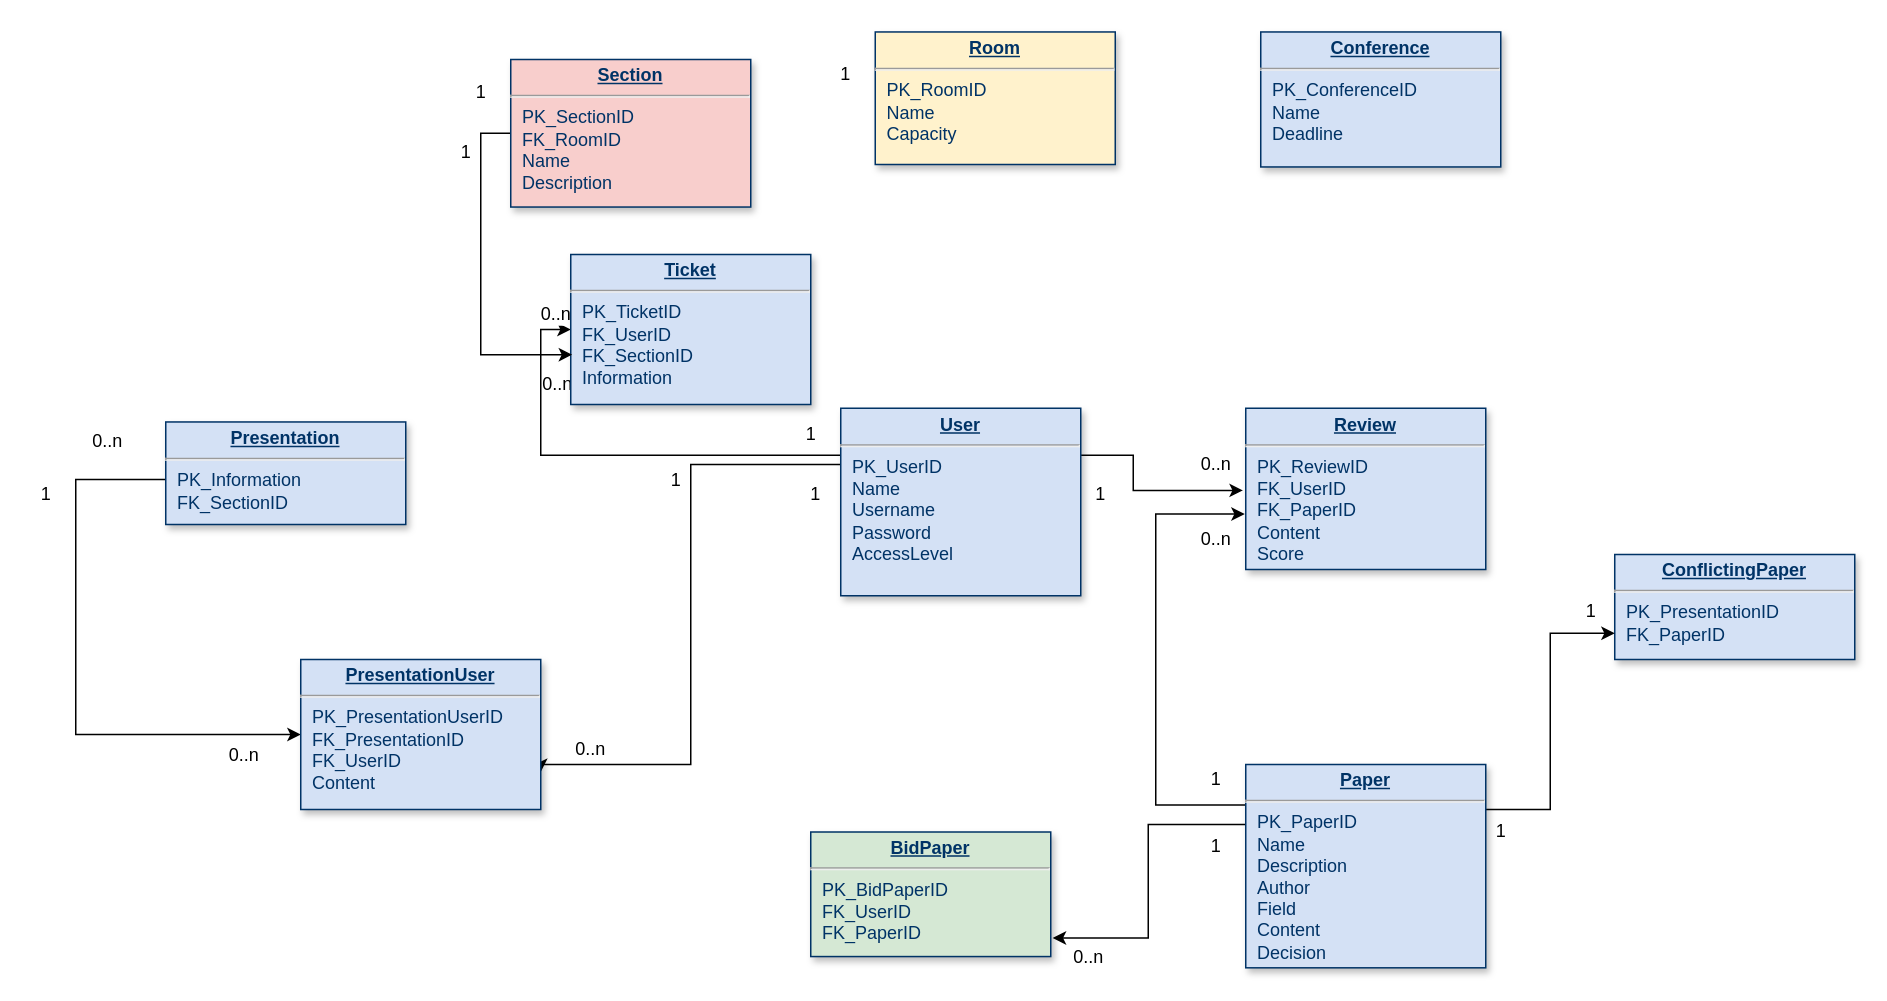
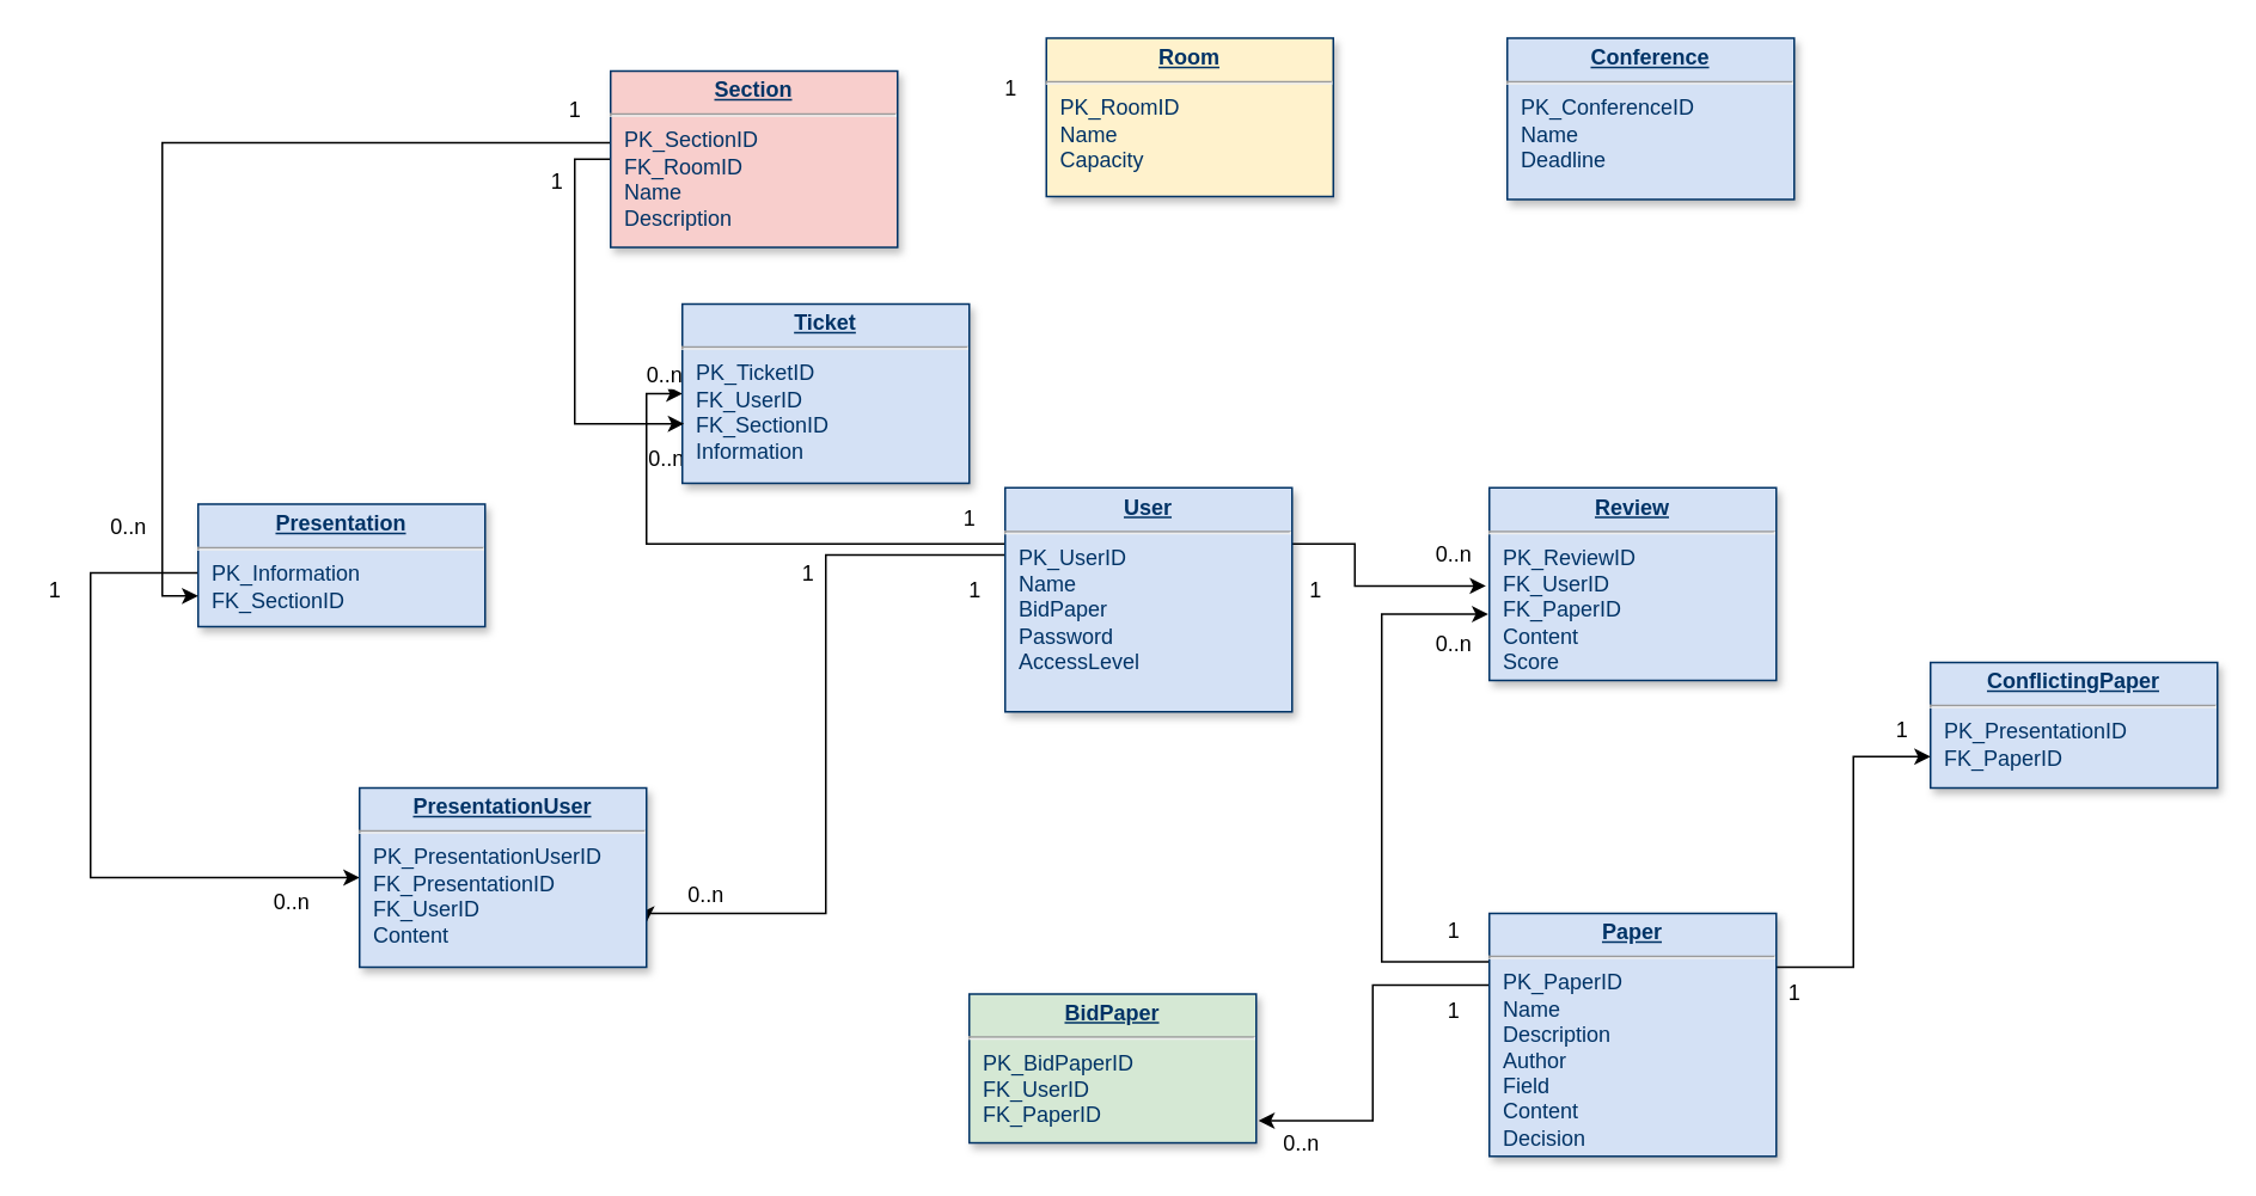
  <mxCell id="0" />
  <mxCell id="1" parent="0" />
  <mxCell id="2" value="&lt;p style=&quot;margin: 0px ; margin-top: 4px ; text-align: center ; text-decoration: underline&quot;&gt;&lt;strong&gt;Room&lt;/strong&gt;&lt;strong&gt;&lt;br&gt;&lt;/strong&gt;&lt;/p&gt;&lt;hr&gt;&lt;p style=&quot;margin: 0px ; margin-left: 8px&quot;&gt;PK_RoomID&lt;br&gt;Name&lt;/p&gt;&lt;p style=&quot;margin: 0px ; margin-left: 8px&quot;&gt;Capacity&lt;br&gt;&lt;/p&gt;" parent="1" vertex="1" style="verticalAlign=top;align=left;overflow=fill;fontSize=12;fontFamily=Helvetica;html=1;strokeColor=#003366;shadow=1;fillColor=#fff2cc;fontColor=#003366;"><mxGeometry as="geometry" height="88.36" width="160" y="20.64" x="583" /></mxCell>
  <mxCell id="3" parent="1" style="edgeStyle=orthogonalEdgeStyle;rounded=0;orthogonalLoop=1;jettySize=auto;html=1;exitX=0;exitY=0.25;exitDx=0;exitDy=0;entryX=0;entryY=0.5;entryDx=0;entryDy=0;" edge="1" target="10" source="9"><mxGeometry as="geometry" relative="1" /></mxCell>
  <mxCell id="4" value="0..n" parent="3" vertex="1" style="text;html=1;align=center;verticalAlign=middle;resizable=0;points=[];labelBackgroundColor=#ffffff;" connectable="0"><mxGeometry as="geometry" y="12" x="0.93" relative="1"><mxPoint as="offset" y="1" /></mxGeometry></mxCell>
  <mxCell id="5" value="0..n" parent="3" vertex="1" style="text;html=1;align=center;verticalAlign=middle;resizable=0;points=[];labelBackgroundColor=#ffffff;" connectable="0"><mxGeometry as="geometry" y="-10" x="0.625" relative="1"><mxPoint as="offset" /></mxGeometry></mxCell>
  <mxCell id="6" value="1" parent="3" vertex="1" style="text;html=1;align=center;verticalAlign=middle;resizable=0;points=[];labelBackgroundColor=#ffffff;" connectable="0"><mxGeometry as="geometry" y="8" x="-0.197" relative="1"><mxPoint as="offset" y="8.27" x="11.43" /></mxGeometry></mxCell>
  <mxCell id="7" parent="1" style="edgeStyle=orthogonalEdgeStyle;rounded=0;orthogonalLoop=1;jettySize=auto;html=1;exitX=1;exitY=0.25;exitDx=0;exitDy=0;entryX=0.953;entryY=1.363;entryDx=0;entryDy=0;entryPerimeter=0;" edge="1" target="32" source="9"><mxGeometry as="geometry" relative="1" /></mxCell>
  <mxCell id="8" parent="1" style="edgeStyle=orthogonalEdgeStyle;rounded=0;orthogonalLoop=1;jettySize=auto;html=1;exitX=0;exitY=0.25;exitDx=0;exitDy=0;entryX=1;entryY=0.75;entryDx=0;entryDy=0;" edge="1" target="20" source="9"><mxGeometry as="geometry" relative="1"><Array as="points"><mxPoint y="309" x="560" /><mxPoint y="309" x="460" /><mxPoint y="509" x="460" /><mxPoint y="509" x="360" /></Array></mxGeometry></mxCell>
- <mxCell id="9" value="&lt;p style=&quot;margin: 0px ; margin-top: 4px ; text-align: center ; text-decoration: underline&quot;&gt;&lt;strong&gt;User&lt;/strong&gt;&lt;/p&gt;&lt;hr&gt;&lt;p style=&quot;margin: 0px ; margin-left: 8px&quot;&gt;PK_UserID&lt;/p&gt;&lt;p style=&quot;margin: 0px ; margin-left: 8px&quot;&gt;Name&lt;/p&gt;&lt;p style=&quot;margin: 0px ; margin-left: 8px&quot;&gt;Username&lt;/p&gt;&lt;p style=&quot;margin: 0px ; margin-left: 8px&quot;&gt;Password&lt;/p&gt;&lt;p style=&quot;margin: 0px ; margin-left: 8px&quot;&gt;AccessLevel&lt;/p&gt;" parent="1" vertex="1" style="verticalAlign=top;align=left;overflow=fill;fontSize=12;fontFamily=Helvetica;html=1;strokeColor=#003366;shadow=1;fillColor=#D4E1F5;fontColor=#003366"><mxGeometry as="geometry" height="125" width="160" y="271.5" x="560" /></mxCell>
+ <mxCell id="9" value="&lt;p style=&quot;margin: 0px ; margin-top: 4px ; text-align: center ; text-decoration: underline&quot;&gt;&lt;strong&gt;User&lt;/strong&gt;&lt;/p&gt;&lt;hr&gt;&lt;p style=&quot;margin: 0px ; margin-left: 8px&quot;&gt;PK_UserID&lt;/p&gt;&lt;p style=&quot;margin: 0px ; margin-left: 8px&quot;&gt;Name&lt;/p&gt;&lt;p style=&quot;margin: 0px ; margin-left: 8px&quot;&gt;BidPaper&lt;/p&gt;&lt;p style=&quot;margin: 0px ; margin-left: 8px&quot;&gt;Password&lt;/p&gt;&lt;p style=&quot;margin: 0px ; margin-left: 8px&quot;&gt;AccessLevel&lt;/p&gt;" parent="1" vertex="1" style="verticalAlign=top;align=left;overflow=fill;fontSize=12;fontFamily=Helvetica;html=1;strokeColor=#003366;shadow=1;fillColor=#D4E1F5;fontColor=#003366"><mxGeometry as="geometry" height="125" width="160" y="271.5" x="560" /></mxCell>
  <mxCell id="10" value="&lt;p style=&quot;margin: 0px ; margin-top: 4px ; text-align: center ; text-decoration: underline&quot;&gt;&lt;b&gt;Ticket&lt;/b&gt;&lt;/p&gt;&lt;hr&gt;&lt;p style=&quot;margin: 0px ; margin-left: 8px&quot;&gt;PK_TicketID&lt;/p&gt;&lt;p style=&quot;margin: 0px ; margin-left: 8px&quot;&gt;FK_UserID&lt;/p&gt;&lt;p style=&quot;margin: 0px ; margin-left: 8px&quot;&gt;FK_SectionID&lt;/p&gt;&lt;p style=&quot;margin: 0px ; margin-left: 8px&quot;&gt;Information&lt;/p&gt;" parent="1" vertex="1" style="verticalAlign=top;align=left;overflow=fill;fontSize=12;fontFamily=Helvetica;html=1;strokeColor=#003366;shadow=1;fillColor=#D4E1F5;fontColor=#003366"><mxGeometry as="geometry" height="100" width="160" y="169" x="380" /></mxCell>
  <mxCell id="11" parent="1" style="edgeStyle=orthogonalEdgeStyle;rounded=0;orthogonalLoop=1;jettySize=auto;html=1;exitX=0;exitY=0.5;exitDx=0;exitDy=0;entryX=0;entryY=0.5;entryDx=0;entryDy=0;" edge="1" target="20" source="13"><mxGeometry as="geometry" relative="1"><Array as="points"><mxPoint y="319" x="110" /><mxPoint y="319" x="50" /><mxPoint y="489" x="50" /></Array></mxGeometry></mxCell>
  <mxCell id="12" value="0..n&lt;br&gt;" parent="11" vertex="1" style="text;html=1;align=center;verticalAlign=middle;resizable=0;points=[];labelBackgroundColor=#ffffff;" connectable="0"><mxGeometry as="geometry" y="-13" x="0.802" relative="1"><mxPoint as="offset" /></mxGeometry></mxCell>
  <mxCell id="13" value="&lt;p style=&quot;margin: 0px ; margin-top: 4px ; text-align: center ; text-decoration: underline&quot;&gt;&lt;strong&gt;Presentation&lt;/strong&gt;&lt;strong&gt;&lt;br&gt;&lt;/strong&gt;&lt;/p&gt;&lt;hr&gt;&lt;p style=&quot;margin: 0px ; margin-left: 8px&quot;&gt;PK_Information&lt;/p&gt;&lt;p style=&quot;margin: 0px ; margin-left: 8px&quot;&gt;FK_SectionID&lt;/p&gt;&lt;p style=&quot;margin: 0px ; margin-left: 8px&quot;&gt;&lt;br&gt;&lt;/p&gt;" parent="1" vertex="1" style="verticalAlign=top;align=left;overflow=fill;fontSize=12;fontFamily=Helvetica;html=1;strokeColor=#003366;shadow=1;fillColor=#D4E1F5;fontColor=#003366"><mxGeometry as="geometry" height="68.36" width="160" y="280.64" x="110" /></mxCell>
  <mxCell id="14" value="&lt;p style=&quot;margin: 0px ; margin-top: 4px ; text-align: center ; text-decoration: underline&quot;&gt;&lt;strong&gt;Review&lt;/strong&gt;&lt;strong&gt;&lt;br&gt;&lt;/strong&gt;&lt;/p&gt;&lt;hr&gt;&lt;p style=&quot;margin: 0px ; margin-left: 8px&quot;&gt;PK_ReviewID&lt;/p&gt;&lt;p style=&quot;margin: 0px ; margin-left: 8px&quot;&gt;FK_UserID&lt;/p&gt;&lt;p style=&quot;margin: 0px ; margin-left: 8px&quot;&gt;FK_PaperID&lt;/p&gt;&lt;p style=&quot;margin: 0px ; margin-left: 8px&quot;&gt;Content&lt;/p&gt;&lt;p style=&quot;margin: 0px ; margin-left: 8px&quot;&gt;Score&lt;/p&gt;" parent="1" vertex="1" style="verticalAlign=top;align=left;overflow=fill;fontSize=12;fontFamily=Helvetica;html=1;strokeColor=#003366;shadow=1;fillColor=#D4E1F5;fontColor=#003366"><mxGeometry as="geometry" height="107.5" width="160" y="271.5" x="830" /></mxCell>
  <mxCell id="15" value="&lt;p style=&quot;margin: 0px ; margin-top: 4px ; text-align: center ; text-decoration: underline&quot;&gt;&lt;strong&gt;BidPaper&lt;/strong&gt;&lt;strong&gt;&lt;br&gt;&lt;/strong&gt;&lt;/p&gt;&lt;hr&gt;&lt;p style=&quot;margin: 0px ; margin-left: 8px&quot;&gt;PK_BidPaperID&lt;/p&gt;&lt;p style=&quot;margin: 0px ; margin-left: 8px&quot;&gt;FK_UserID&lt;/p&gt;&lt;p style=&quot;margin: 0px ; margin-left: 8px&quot;&gt;FK_PaperID&lt;/p&gt;&lt;p style=&quot;margin: 0px ; margin-left: 8px&quot;&gt;&lt;br&gt;&lt;/p&gt;" parent="1" vertex="1" style="verticalAlign=top;align=left;overflow=fill;fontSize=12;fontFamily=Helvetica;html=1;strokeColor=#003366;shadow=1;fillColor=#d5e8d4;fontColor=#003366;"><mxGeometry as="geometry" height="83.04" width="160" y="554" x="540" /></mxCell>
  <mxCell id="16" parent="1" style="edgeStyle=orthogonalEdgeStyle;rounded=0;orthogonalLoop=1;jettySize=auto;html=1;exitX=0;exitY=0.5;exitDx=0;exitDy=0;entryX=0.006;entryY=0.668;entryDx=0;entryDy=0;entryPerimeter=0;" edge="1" target="10" source="18"><mxGeometry as="geometry" relative="1" /></mxCell>
+ <mxCell id="17" parent="1" style="edgeStyle=orthogonalEdgeStyle;rounded=0;orthogonalLoop=1;jettySize=auto;html=1;exitX=0;exitY=0.25;exitDx=0;exitDy=0;entryX=0;entryY=0.75;entryDx=0;entryDy=0;" edge="1" target="13" source="18"><mxGeometry as="geometry" relative="1"><Array as="points"><mxPoint y="79" x="340" /><mxPoint y="79" x="90" /><mxPoint y="332" x="90" /></Array></mxGeometry></mxCell>
  <mxCell id="18" value="&lt;p style=&quot;margin: 0px ; margin-top: 4px ; text-align: center ; text-decoration: underline&quot;&gt;&lt;strong&gt;Section&lt;/strong&gt;&lt;strong&gt;&lt;br&gt;&lt;/strong&gt;&lt;/p&gt;&lt;hr&gt;&lt;p style=&quot;margin: 0px ; margin-left: 8px&quot;&gt;PK_SectionID&lt;/p&gt;&lt;p style=&quot;margin: 0px ; margin-left: 8px&quot;&gt;FK_RoomID&lt;/p&gt;&lt;p style=&quot;margin: 0px ; margin-left: 8px&quot;&gt;Name&lt;/p&gt;&lt;p style=&quot;margin: 0px ; margin-left: 8px&quot;&gt;Description&lt;/p&gt;&lt;p style=&quot;margin: 0px ; margin-left: 8px&quot;&gt;&lt;br&gt;&lt;/p&gt;&lt;p style=&quot;margin: 0px ; margin-left: 8px&quot;&gt;&lt;br&gt;&lt;/p&gt;&lt;p style=&quot;margin: 0px ; margin-left: 8px&quot;&gt;&lt;br&gt;&lt;/p&gt;" parent="1" vertex="1" style="verticalAlign=top;align=left;overflow=fill;fontSize=12;fontFamily=Helvetica;html=1;strokeColor=#003366;shadow=1;fillColor=#f8cecc;fontColor=#003366;"><mxGeometry as="geometry" height="98.36" width="160" y="39" x="340" /></mxCell>
  <mxCell id="19" value="&lt;p style=&quot;margin: 0px ; margin-top: 4px ; text-align: center ; text-decoration: underline&quot;&gt;&lt;strong&gt;ConflictingPaper&lt;/strong&gt;&lt;/p&gt;&lt;hr&gt;&lt;p style=&quot;margin: 0px ; margin-left: 8px&quot;&gt;PK_PresentationID&lt;br&gt;&lt;/p&gt;&lt;p style=&quot;margin: 0px ; margin-left: 8px&quot;&gt;FK_PaperID&lt;/p&gt;&lt;p style=&quot;margin: 0px ; margin-left: 8px&quot;&gt;&lt;br&gt;&lt;/p&gt;" parent="1" vertex="1" style="verticalAlign=top;align=left;overflow=fill;fontSize=12;fontFamily=Helvetica;html=1;strokeColor=#003366;shadow=1;fillColor=#D4E1F5;fontColor=#003366"><mxGeometry as="geometry" height="70" width="160" y="369" x="1076" /></mxCell>
  <mxCell id="20" value="&lt;p style=&quot;margin: 0px ; margin-top: 4px ; text-align: center ; text-decoration: underline&quot;&gt;&lt;strong&gt;PresentationUser&lt;/strong&gt;&lt;/p&gt;&lt;hr&gt;&lt;p style=&quot;margin: 0px ; margin-left: 8px&quot;&gt;PK_PresentationUserID&lt;/p&gt;&lt;p style=&quot;margin: 0px ; margin-left: 8px&quot;&gt;FK_PresentationID&lt;/p&gt;&lt;p style=&quot;margin: 0px ; margin-left: 8px&quot;&gt;FK_UserID&lt;/p&gt;&lt;p style=&quot;margin: 0px ; margin-left: 8px&quot;&gt;Content&lt;/p&gt;" parent="1" vertex="1" style="verticalAlign=top;align=left;overflow=fill;fontSize=12;fontFamily=Helvetica;html=1;strokeColor=#003366;shadow=1;fillColor=#D4E1F5;fontColor=#003366"><mxGeometry as="geometry" height="100" width="160" y="439" x="200" /></mxCell>
  <mxCell id="21" parent="1" style="edgeStyle=orthogonalEdgeStyle;rounded=0;orthogonalLoop=1;jettySize=auto;html=1;exitX=0;exitY=0.25;exitDx=0;exitDy=0;entryX=1.008;entryY=0.851;entryDx=0;entryDy=0;entryPerimeter=0;" edge="1" target="15" source="25"><mxGeometry as="geometry" relative="1"><Array as="points"><mxPoint y="549" x="830" /><mxPoint y="549" x="765" /><mxPoint y="625" x="765" /></Array></mxGeometry></mxCell>
  <mxCell id="22" value="0..n&lt;br&gt;" parent="21" vertex="1" style="text;html=1;align=center;verticalAlign=middle;resizable=0;points=[];labelBackgroundColor=#ffffff;" connectable="0"><mxGeometry as="geometry" y="11" x="0.905" relative="1"><mxPoint as="offset" y="1.38" x="13.89" /></mxGeometry></mxCell>
  <mxCell id="23" parent="1" style="edgeStyle=orthogonalEdgeStyle;rounded=0;orthogonalLoop=1;jettySize=auto;html=1;exitX=0;exitY=0.25;exitDx=0;exitDy=0;entryX=-0.004;entryY=0.656;entryDx=0;entryDy=0;entryPerimeter=0;" edge="1" target="14" source="25"><mxGeometry as="geometry" relative="1"><Array as="points"><mxPoint y="536" x="770" /><mxPoint y="342" x="770" /></Array></mxGeometry></mxCell>
  <mxCell id="24" parent="1" style="edgeStyle=orthogonalEdgeStyle;rounded=0;orthogonalLoop=1;jettySize=auto;html=1;entryX=0;entryY=0.75;entryDx=0;entryDy=0;" edge="1" target="19" source="25"><mxGeometry as="geometry" relative="1"><Array as="points"><mxPoint y="539" x="1033" /><mxPoint y="421" x="1033" /></Array></mxGeometry></mxCell>
  <mxCell id="25" value="&lt;p style=&quot;margin: 0px ; margin-top: 4px ; text-align: center ; text-decoration: underline&quot;&gt;&lt;strong&gt;Paper&lt;/strong&gt;&lt;strong&gt;&lt;br&gt;&lt;/strong&gt;&lt;/p&gt;&lt;hr&gt;&lt;p style=&quot;margin: 0px ; margin-left: 8px&quot;&gt;PK_PaperID&lt;br&gt;&lt;/p&gt;&lt;p style=&quot;margin: 0px ; margin-left: 8px&quot;&gt;Name&lt;/p&gt;&lt;p style=&quot;margin: 0px ; margin-left: 8px&quot;&gt;Description&lt;/p&gt;&lt;p style=&quot;margin: 0px ; margin-left: 8px&quot;&gt;Author&lt;/p&gt;&lt;p style=&quot;margin: 0px ; margin-left: 8px&quot;&gt;Field&lt;/p&gt;&lt;p style=&quot;margin: 0px ; margin-left: 8px&quot;&gt;Content&lt;/p&gt;&lt;p style=&quot;margin: 0px ; margin-left: 8px&quot;&gt;Decision&lt;/p&gt;&lt;p style=&quot;margin: 0px ; margin-left: 8px&quot;&gt;&lt;br&gt;&lt;/p&gt;" parent="1" vertex="1" style="verticalAlign=top;align=left;overflow=fill;fontSize=12;fontFamily=Helvetica;html=1;strokeColor=#003366;shadow=1;fillColor=#D4E1F5;fontColor=#003366"><mxGeometry as="geometry" height="135.54" width="160" y="509" x="830" /></mxCell>
  <mxCell id="26" value="&lt;p style=&quot;margin: 0px ; margin-top: 4px ; text-align: center ; text-decoration: underline&quot;&gt;&lt;strong&gt;Conference&lt;/strong&gt;&lt;/p&gt;&lt;hr&gt;&lt;p style=&quot;margin: 0px ; margin-left: 8px&quot;&gt;PK_ConferenceID&lt;/p&gt;&lt;p style=&quot;margin: 0px ; margin-left: 8px&quot;&gt;Name&lt;/p&gt;&lt;p style=&quot;margin: 0px ; margin-left: 8px&quot;&gt;Deadline&lt;/p&gt;" parent="1" vertex="1" style="verticalAlign=top;align=left;overflow=fill;fontSize=12;fontFamily=Helvetica;html=1;strokeColor=#003366;shadow=1;fillColor=#D4E1F5;fontColor=#003366"><mxGeometry x="840" y="20.64" as="geometry" height="90" width="160" /></mxCell>
  <mxCell id="27" value="1" parent="1" vertex="1" style="text;html=1;align=center;verticalAlign=middle;resizable=0;points=[];autosize=1;"><mxGeometry as="geometry" height="20" width="20" y="279" x="530" /></mxCell>
  <mxCell id="28" value="1" parent="1" vertex="1" style="text;html=1;align=center;verticalAlign=middle;resizable=0;points=[];autosize=1;"><mxGeometry as="geometry" height="20" width="20" y="90.64" x="300" /></mxCell>
  <mxCell id="29" value="1&lt;br&gt;" parent="1" vertex="1" style="text;html=1;align=center;verticalAlign=middle;resizable=0;points=[];autosize=1;"><mxGeometry as="geometry" height="20" width="20" y="39" x="553" /></mxCell>
  <mxCell id="30" value="1" parent="1" vertex="1" style="text;html=1;align=center;verticalAlign=middle;resizable=0;points=[];autosize=1;"><mxGeometry as="geometry" height="20" width="20" y="319" x="533" /></mxCell>
  <mxCell id="31" value="1&lt;br&gt;" parent="1" vertex="1" style="text;html=1;align=center;verticalAlign=middle;resizable=0;points=[];autosize=1;"><mxGeometry as="geometry" height="20" width="20" y="509" x="800" /></mxCell>
  <mxCell id="32" value="0..n&lt;br&gt;" parent="1" vertex="1" style="text;html=1;align=center;verticalAlign=middle;resizable=0;points=[];autosize=1;"><mxGeometry as="geometry" height="20" width="40" y="299" x="790" /></mxCell>
  <mxCell id="33" value="1&lt;br&gt;" parent="1" vertex="1" style="text;html=1;align=center;verticalAlign=middle;resizable=0;points=[];autosize=1;"><mxGeometry as="geometry" height="20" width="20" y="319" x="723" /></mxCell>
  <mxCell id="34" value="0..n&lt;br&gt;" parent="1" vertex="1" style="text;html=1;align=center;verticalAlign=middle;resizable=0;points=[];autosize=1;"><mxGeometry as="geometry" height="20" width="40" y="349" x="790" /></mxCell>
  <mxCell id="35" value="1" parent="1" vertex="1" style="text;html=1;align=center;verticalAlign=middle;resizable=0;points=[];autosize=1;"><mxGeometry as="geometry" height="20" width="20" y="50.64" x="310" /></mxCell>
  <mxCell id="36" value="1" parent="1" vertex="1" style="text;html=1;align=center;verticalAlign=middle;resizable=0;points=[];autosize=1;"><mxGeometry as="geometry" height="20" width="20" y="319" x="20" /></mxCell>
  <mxCell id="37" value="0..n" parent="1" vertex="1" style="text;html=1;align=center;verticalAlign=middle;resizable=0;points=[];autosize=1;"><mxGeometry as="geometry" height="20" width="40" y="284" x="51" /></mxCell>
  <mxCell id="38" value="0..n" parent="1" vertex="1" style="text;html=1;align=center;verticalAlign=middle;resizable=0;points=[];autosize=1;"><mxGeometry as="geometry" height="20" width="40" y="489" x="373" /></mxCell>
  <mxCell id="39" value="1&lt;br&gt;" parent="1" vertex="1" style="text;html=1;align=center;verticalAlign=middle;resizable=0;points=[];autosize=1;"><mxGeometry as="geometry" height="20" width="20" y="544" x="990" /></mxCell>
  <mxCell id="40" value="1" parent="1" vertex="1" style="text;html=1;align=center;verticalAlign=middle;resizable=0;points=[];autosize=1;"><mxGeometry as="geometry" height="20" width="20" y="396.5" x="1050" /></mxCell>
  <mxCell id="41" value="1&lt;br&gt;" parent="1" vertex="1" style="text;html=1;align=center;verticalAlign=middle;resizable=0;points=[];autosize=1;"><mxGeometry as="geometry" height="20" width="20" y="554" x="800" /></mxCell>
